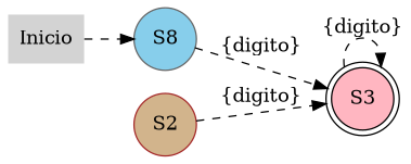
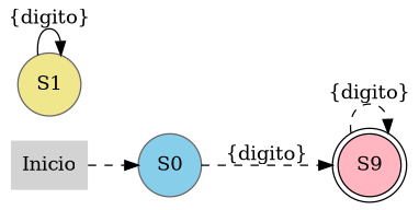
  digraph {
    rankdir=LR
    node [color=brown shape=circle style=filled]
    edge [style=dashed]
    n1 [fillcolor=lightgrey label=Inicio shape=plaintext]
-   S0 [color=gray40 fillcolor=skyblue label=S8]
-   S3 [color=black fillcolor=lightpink peripheries=2]
-   S2 [fillcolor=tan]
+   S0 [color=gray40 fillcolor=skyblue]
+   S3 [color=black fillcolor=lightpink peripheries=2 label=S9]
+   S1 [color=gray40 fillcolor=khaki]
    n1 -> S0
    S0 -> S3 [label="{digito}"]
    S3 -> S3 [label="{digito}"]
-   S2 -> S3 [label="{digito}"]
+   S1 -> S1 [label="{digito}" style=solid]
  }
